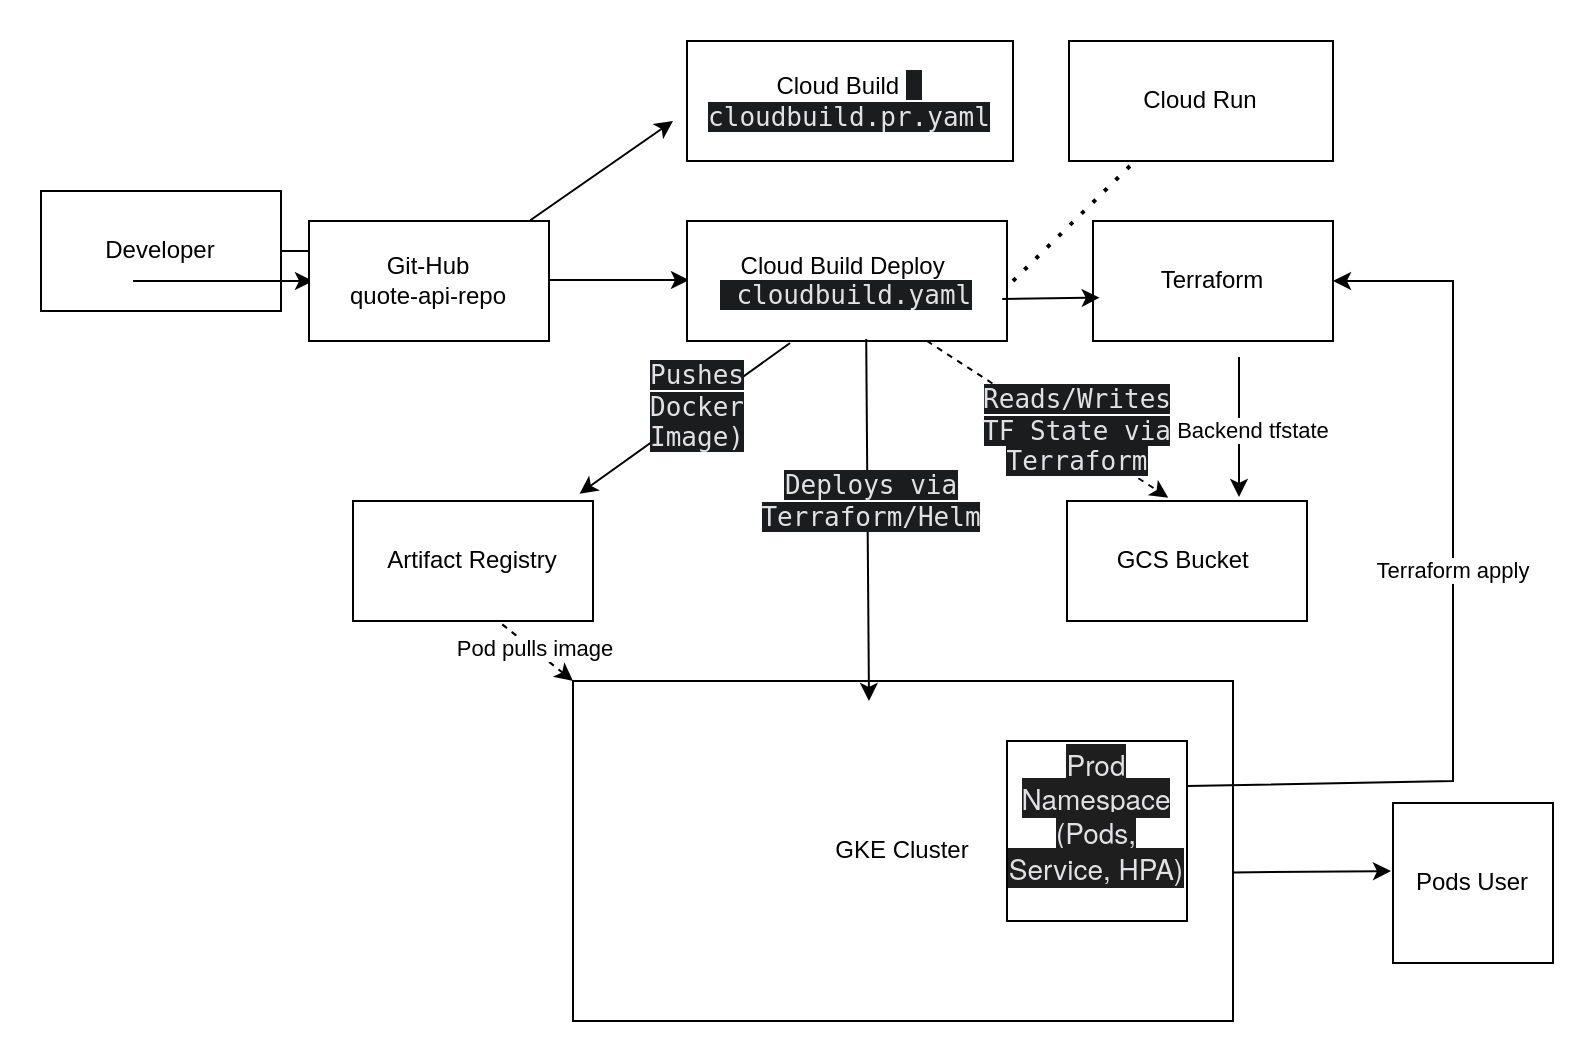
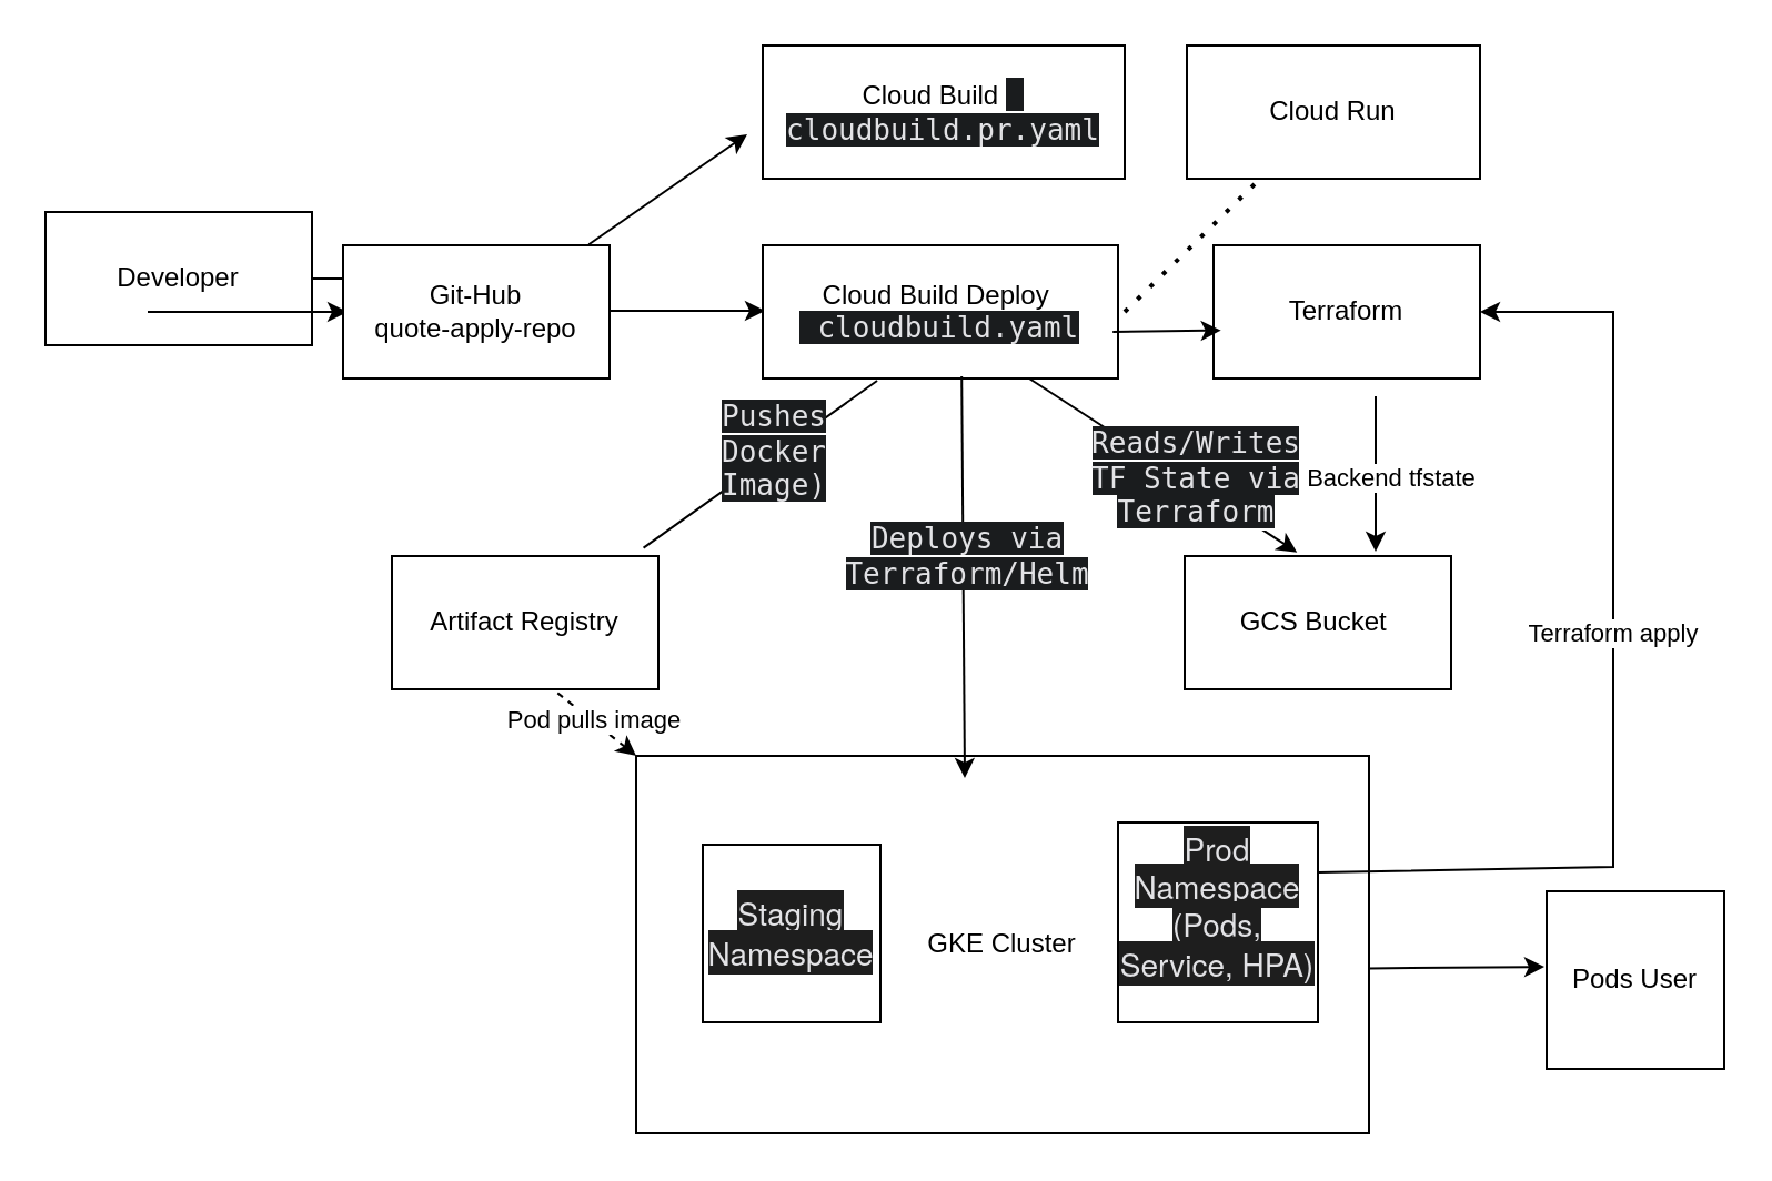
  <mxCell id="0" />
  <mxCell id="1" parent="0" />
  <mxCell id="2" value="" style="edgeStyle=orthogonalEdgeStyle;rounded=0;orthogonalLoop=1;jettySize=auto;html=1;" edge="1" parent="1" source="3" target="5"><mxGeometry relative="1" as="geometry" /></mxCell>
  <mxCell id="3" value="Developer" style="rounded=0;whiteSpace=wrap;html=1;" vertex="1" parent="1"><mxGeometry x="20" y="95" width="120" height="60" as="geometry" /></mxCell>
  <mxCell id="4" value="" style="endArrow=classic;html=1;rounded=0;" edge="1" parent="1"><mxGeometry width="50" height="50" relative="1" as="geometry"><mxPoint x="86" y="140" as="sourcePoint" /><mxPoint x="156" y="140" as="targetPoint" /><Array as="points"><mxPoint x="66" y="140" /></Array></mxGeometry></mxCell>
- <mxCell id="5" value="Git-Hub&lt;div&gt;quote-api-repo&lt;/div&gt;" style="rounded=0;whiteSpace=wrap;html=1;" vertex="1" parent="1"><mxGeometry x="154" y="110" width="120" height="60" as="geometry" /></mxCell>
+ <mxCell id="5" value="Git-Hub&lt;div&gt;quote-apply-repo&lt;/div&gt;" style="rounded=0;whiteSpace=wrap;html=1;" vertex="1" parent="1"><mxGeometry x="154" y="110" width="120" height="60" as="geometry" /></mxCell>
  <mxCell id="6" value="" style="endArrow=classic;html=1;rounded=0;" edge="1" parent="1"><mxGeometry width="50" height="50" relative="1" as="geometry"><mxPoint x="274" y="139.5" as="sourcePoint" /><mxPoint x="344" y="139.5" as="targetPoint" /></mxGeometry></mxCell>
  <mxCell id="7" value="Cloud Build Deploy&amp;nbsp;&lt;div&gt;&lt;span style=&quot;background-color: rgb(26, 28, 30); color: rgb(226, 226, 229); font-family: &amp;quot;DM Mono&amp;quot;, monospace; font-size: 13px; text-align: left;&quot;&gt;&amp;nbsp;&lt;/span&gt;&lt;span style=&quot;background-color: rgb(26, 28, 30); color: rgb(226, 226, 229); font-family: &amp;quot;DM Mono&amp;quot;, monospace; font-size: 13px; text-align: left;&quot;&gt;cloudbuild.yaml&lt;/span&gt;&lt;/div&gt;" style="rounded=0;whiteSpace=wrap;html=1;" vertex="1" parent="1"><mxGeometry x="343" y="110" width="160" height="60" as="geometry" /></mxCell>
  <mxCell id="8" value="Artifact Registry" style="rounded=0;whiteSpace=wrap;html=1;" vertex="1" parent="1"><mxGeometry x="176" y="250" width="120" height="60" as="geometry" /></mxCell>
  <mxCell id="9" value="GKE Cluster" style="rounded=0;whiteSpace=wrap;html=1;" vertex="1" parent="1"><mxGeometry x="286" y="340" width="330" height="170" as="geometry" /></mxCell>
  <mxCell id="10" value="GCS Bucket&amp;nbsp;" style="rounded=0;whiteSpace=wrap;html=1;" vertex="1" parent="1"><mxGeometry x="533" y="250" width="120" height="60" as="geometry" /></mxCell>
- <mxCell id="11" value="" style="endArrow=classic;html=1;rounded=0;entryX=0.944;entryY=-0.061;entryDx=0;entryDy=0;entryPerimeter=0;exitX=0.322;exitY=1.017;exitDx=0;exitDy=0;exitPerimeter=0;" edge="1" parent="1" source="7" target="8"><mxGeometry width="50" height="50" relative="1" as="geometry"><mxPoint x="336" y="220" as="sourcePoint" /><mxPoint x="386" y="170" as="targetPoint" /></mxGeometry></mxCell>
+ <mxCell id="11" value="" style="endArrow=none;html=1;rounded=0;entryX=0.944;entryY=-0.061;entryDx=0;entryDy=0;entryPerimeter=0;exitX=0.322;exitY=1.017;exitDx=0;exitDy=0;exitPerimeter=0;" edge="1" parent="1" source="7" target="8"><mxGeometry width="50" height="50" relative="1" as="geometry"><mxPoint x="336" y="220" as="sourcePoint" /><mxPoint x="386" y="170" as="targetPoint" /></mxGeometry></mxCell>
  <mxCell id="12" value="&lt;span style=&quot;color: rgb(226, 226, 229); font-family: &amp;quot;DM Mono&amp;quot;, monospace; font-size: 13px; text-align: left; text-wrap-mode: wrap; background-color: rgb(26, 28, 30);&quot;&gt;Pushes Docker Image)&lt;/span&gt;" style="edgeLabel;html=1;align=center;verticalAlign=middle;resizable=0;points=[];" vertex="1" connectable="0" parent="11"><mxGeometry x="-0.12" y="-2" relative="1" as="geometry"><mxPoint as="offset" /></mxGeometry></mxCell>
  <mxCell id="13" value="" style="endArrow=classic;html=1;rounded=0;exitX=0.56;exitY=0.983;exitDx=0;exitDy=0;exitPerimeter=0;" edge="1" parent="1" source="7"><mxGeometry width="50" height="50" relative="1" as="geometry"><mxPoint x="426" y="170" as="sourcePoint" /><mxPoint x="434" y="350" as="targetPoint" /></mxGeometry></mxCell>
  <mxCell id="14" value="&lt;span style=&quot;color: rgb(226, 226, 229); font-family: &amp;quot;DM Mono&amp;quot;, monospace; font-size: 13px; text-align: left; text-wrap-mode: wrap; background-color: rgb(26, 28, 30);&quot;&gt;Deploys via Terraform/Helm&lt;/span&gt;" style="edgeLabel;html=1;align=center;verticalAlign=middle;resizable=0;points=[];" vertex="1" connectable="0" parent="13"><mxGeometry x="-0.106" y="1" relative="1" as="geometry"><mxPoint as="offset" /></mxGeometry></mxCell>
- <mxCell id="15" value="" style="endArrow=classic;html=1;rounded=0;entryX=0.422;entryY=-0.028;entryDx=0;entryDy=0;entryPerimeter=0;exitX=0.75;exitY=1;exitDx=0;exitDy=0;dashed=1;" edge="1" parent="1" source="7" target="10"><mxGeometry width="50" height="50" relative="1" as="geometry"><mxPoint x="426" y="230" as="sourcePoint" /><mxPoint x="476" y="180" as="targetPoint" /><Array as="points" /></mxGeometry></mxCell>
+ <mxCell id="15" value="" style="endArrow=classic;html=1;rounded=0;entryX=0.422;entryY=-0.028;entryDx=0;entryDy=0;entryPerimeter=0;exitX=0.75;exitY=1;exitDx=0;exitDy=0;" edge="1" parent="1" source="7" target="10"><mxGeometry width="50" height="50" relative="1" as="geometry"><mxPoint x="426" y="230" as="sourcePoint" /><mxPoint x="476" y="180" as="targetPoint" /><Array as="points" /></mxGeometry></mxCell>
  <mxCell id="16" value="&lt;span style=&quot;color: rgb(226, 226, 229); font-family: &amp;quot;DM Mono&amp;quot;, monospace; font-size: 13px; text-align: left; text-wrap-mode: wrap; background-color: rgb(26, 28, 30);&quot;&gt;Reads/Writes TF State via Terraform&lt;/span&gt;" style="edgeLabel;html=1;align=center;verticalAlign=middle;resizable=0;points=[];" vertex="1" connectable="0" parent="15"><mxGeometry x="0.108" y="-1" relative="1" as="geometry"><mxPoint x="8" as="offset" /></mxGeometry></mxCell>
+ <mxCell id="17" value="&lt;span style=&quot;color: rgb(226, 226, 229); font-family: &amp;quot;Google Sans Text&amp;quot;, &amp;quot;Helvetica Neue&amp;quot;, sans-serif; font-size: 14px; text-align: left; background-color: rgb(30, 30, 30);&quot;&gt;Staging Namespace&lt;/span&gt;" style="whiteSpace=wrap;html=1;aspect=fixed;" vertex="1" parent="1"><mxGeometry x="316" y="380" width="80" height="80" as="geometry" /></mxCell>
  <mxCell id="18" value="&#10;&lt;span style=&quot;color: rgb(226, 226, 229); font-family: &amp;quot;Google Sans Text&amp;quot;, &amp;quot;Helvetica Neue&amp;quot;, sans-serif; font-size: 14px; font-style: normal; font-variant-ligatures: normal; font-variant-caps: normal; font-weight: 400; letter-spacing: normal; orphans: 2; text-align: left; text-indent: 0px; text-transform: none; widows: 2; word-spacing: 0px; -webkit-text-stroke-width: 0px; white-space: normal; background-color: rgb(30, 30, 30); text-decoration-thickness: initial; text-decoration-style: initial; text-decoration-color: initial; display: inline !important; float: none;&quot;&gt;Prod Namespace (Pods, Service, HPA)&lt;/span&gt;&#10;&#10;" style="whiteSpace=wrap;html=1;aspect=fixed;" vertex="1" parent="1"><mxGeometry x="503" y="370" width="90" height="90" as="geometry" /></mxCell>
  <mxCell id="19" value="Cloud Build&amp;nbsp;&lt;span style=&quot;color: rgb(226, 226, 229); font-family: &amp;quot;DM Mono&amp;quot;, monospace; font-size: 13px; text-align: left; background-color: rgb(26, 28, 30);&quot;&gt;&amp;nbsp;&lt;/span&gt;&lt;div&gt;&lt;span style=&quot;color: rgb(226, 226, 229); font-family: &amp;quot;DM Mono&amp;quot;, monospace; font-size: 13px; text-align: left; background-color: rgb(26, 28, 30);&quot;&gt;cloudbuild.pr.yaml&lt;/span&gt;&lt;/div&gt;" style="rounded=0;whiteSpace=wrap;html=1;" vertex="1" parent="1"><mxGeometry x="343" y="20" width="163" height="60" as="geometry" /></mxCell>
  <mxCell id="20" value="" style="endArrow=classic;html=1;rounded=0;exitX=0.922;exitY=-0.006;exitDx=0;exitDy=0;exitPerimeter=0;" edge="1" parent="1" source="5"><mxGeometry width="50" height="50" relative="1" as="geometry"><mxPoint x="276" y="100" as="sourcePoint" /><mxPoint x="336" y="60" as="targetPoint" /></mxGeometry></mxCell>
  <mxCell id="21" value="Terraform" style="rounded=0;whiteSpace=wrap;html=1;" vertex="1" parent="1"><mxGeometry x="546" y="110" width="120" height="60" as="geometry" /></mxCell>
  <mxCell id="22" value="" style="endArrow=classic;html=1;rounded=0;exitX=0.985;exitY=0.65;exitDx=0;exitDy=0;exitPerimeter=0;entryX=0.028;entryY=0.639;entryDx=0;entryDy=0;entryPerimeter=0;" edge="1" parent="1" source="7" target="21"><mxGeometry width="50" height="50" relative="1" as="geometry"><mxPoint x="306" y="300" as="sourcePoint" /><mxPoint x="526" y="150" as="targetPoint" /></mxGeometry></mxCell>
  <mxCell id="23" value="Pods User" style="whiteSpace=wrap;html=1;aspect=fixed;" vertex="1" parent="1"><mxGeometry x="696" y="401" width="80" height="80" as="geometry" /></mxCell>
  <mxCell id="24" value="" style="endArrow=classic;html=1;rounded=0;entryX=0;entryY=0.388;entryDx=0;entryDy=0;entryPerimeter=0;exitX=1;exitY=0.563;exitDx=0;exitDy=0;exitPerimeter=0;" edge="1" parent="1" source="9"><mxGeometry width="50" height="50" relative="1" as="geometry"><mxPoint x="626" y="435" as="sourcePoint" /><mxPoint x="695" y="435.04" as="targetPoint" /></mxGeometry></mxCell>
  <mxCell id="25" value="" style="endArrow=classic;html=1;rounded=0;exitX=0.5;exitY=1;exitDx=0;exitDy=0;" edge="1" parent="1"><mxGeometry width="50" height="50" relative="1" as="geometry"><mxPoint x="619" y="178" as="sourcePoint" /><mxPoint x="619" y="248" as="targetPoint" /></mxGeometry></mxCell>
  <mxCell id="26" value="Backend tfstate" style="edgeLabel;html=1;align=center;verticalAlign=middle;resizable=0;points=[];" vertex="1" connectable="0" parent="25"><mxGeometry x="0.029" y="4" relative="1" as="geometry"><mxPoint x="2" as="offset" /></mxGeometry></mxCell>
  <mxCell id="27" value="" style="endArrow=classic;html=1;rounded=0;entryX=1;entryY=0.5;entryDx=0;entryDy=0;exitX=1;exitY=0.25;exitDx=0;exitDy=0;" edge="1" parent="1" source="18" target="21"><mxGeometry width="50" height="50" relative="1" as="geometry"><mxPoint x="726" y="350" as="sourcePoint" /><mxPoint x="686" y="80" as="targetPoint" /><Array as="points"><mxPoint x="726" y="390" /><mxPoint x="726" y="140" /></Array></mxGeometry></mxCell>
  <mxCell id="28" value="Terraform apply" style="edgeLabel;html=1;align=center;verticalAlign=middle;resizable=0;points=[];" vertex="1" connectable="0" parent="27"><mxGeometry x="0.081" y="1" relative="1" as="geometry"><mxPoint as="offset" /></mxGeometry></mxCell>
  <mxCell id="29" value="" style="endArrow=classic;html=1;rounded=0;exitX=0.622;exitY=1.028;exitDx=0;exitDy=0;exitPerimeter=0;entryX=0;entryY=0;entryDx=0;entryDy=0;dashed=1;" edge="1" parent="1" source="8" target="9"><mxGeometry width="50" height="50" relative="1" as="geometry"><mxPoint x="166" y="420" as="sourcePoint" /><mxPoint x="216" y="370" as="targetPoint" /></mxGeometry></mxCell>
  <mxCell id="30" value="Pod pulls image" style="edgeLabel;html=1;align=center;verticalAlign=middle;resizable=0;points=[];" vertex="1" connectable="0" parent="29"><mxGeometry x="-0.117" y="1" relative="1" as="geometry"><mxPoint as="offset" /></mxGeometry></mxCell>
  <mxCell id="31" value="Cloud Run" style="rounded=0;whiteSpace=wrap;html=1;" vertex="1" parent="1"><mxGeometry x="534" y="20" width="132" height="60" as="geometry" /></mxCell>
  <mxCell id="32" value="" style="endArrow=none;dashed=1;html=1;dashPattern=1 3;strokeWidth=2;rounded=0;entryX=0.25;entryY=1;entryDx=0;entryDy=0;" edge="1" parent="1" target="31"><mxGeometry width="50" height="50" relative="1" as="geometry"><mxPoint x="506" y="140" as="sourcePoint" /><mxPoint x="556" y="90" as="targetPoint" /></mxGeometry></mxCell>
